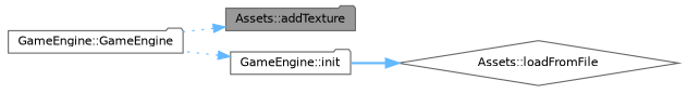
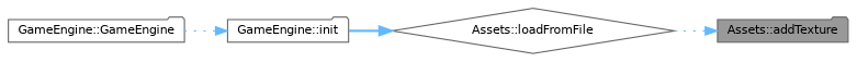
  digraph {
    rankdir=RL
    node [color=grey40 fillcolor=white fontname=Helvetica fontsize=10 shape=folder style=filled]
    edge [color=steelblue1 dir=back fontname=Helvetica fontsize=10 labelfontname=Helvetica labelfontsize=10 style=dotted]
    n1 [color=gray40 fillcolor=grey60 fontcolor=black height=0.2 label="Assets::addTexture" width=0.4]
    n2 [height=0.2 label="Assets::loadFromFile" shape=diamond width=0.4]
    n3 [height=0.2 label="GameEngine::init" width=0.4]
    n4 [height=0.2 label="GameEngine::GameEngine" width=0.4]
-   n1 -> n4
+   n1 -> n2
    n2 -> n3 [style=bold]
    n3 -> n4
  }
